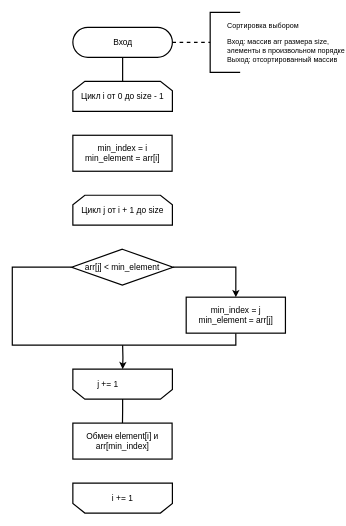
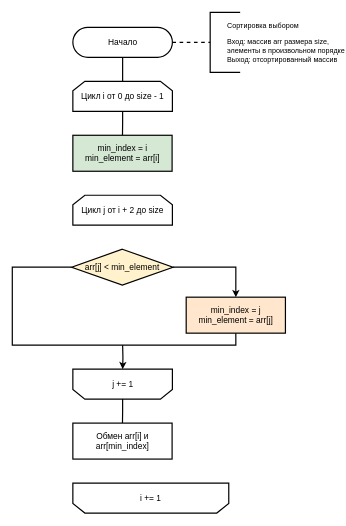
  <mxCell id="0" />
  <mxCell id="1" parent="0" />
  <mxCell id="2" style="edgeStyle=orthogonalEdgeStyle;rounded=0;orthogonalLoop=1;jettySize=auto;html=1;exitX=0.5;exitY=0.5;exitDx=0;exitDy=25;exitPerimeter=0;entryX=0.5;entryY=0;entryDx=0;entryDy=0;endArrow=none;endFill=0;strokeWidth=2;" parent="1" source="4" target="6" edge="1"><mxGeometry relative="1" as="geometry" /></mxCell>
  <mxCell id="3" style="edgeStyle=orthogonalEdgeStyle;rounded=0;orthogonalLoop=1;jettySize=auto;html=1;exitX=1;exitY=0.5;exitDx=0;exitDy=0;exitPerimeter=0;entryX=0;entryY=0.5;entryDx=0;entryDy=0;entryPerimeter=0;endArrow=none;endFill=0;strokeWidth=2;dashed=1;" parent="1" source="4" target="20" edge="1"><mxGeometry relative="1" as="geometry" /></mxCell>
- <mxCell id="4" value="&lt;font style=&quot;font-size: 14px&quot;&gt;Вход&lt;/font&gt;" style="html=1;dashed=0;whitespace=wrap;shape=mxgraph.dfd.start;strokeWidth=2;" parent="1" vertex="1"><mxGeometry x="121" y="45" width="166" height="50" as="geometry" /></mxCell>
+ <mxCell id="4" value="&lt;font style=&quot;font-size: 14px&quot;&gt;Начало&lt;/font&gt;" style="html=1;dashed=0;whitespace=wrap;shape=mxgraph.dfd.start;strokeWidth=2;" parent="1" vertex="1"><mxGeometry x="121" y="45" width="166" height="50" as="geometry" /></mxCell>
+ <mxCell id="5" style="edgeStyle=orthogonalEdgeStyle;rounded=0;orthogonalLoop=1;jettySize=auto;html=1;exitX=0.5;exitY=1;exitDx=0;exitDy=0;entryX=0.5;entryY=0;entryDx=0;entryDy=0;endArrow=none;endFill=0;strokeWidth=2;" parent="1" source="6" target="8" edge="1"><mxGeometry relative="1" as="geometry" /></mxCell>
  <mxCell id="6" value="&lt;font style=&quot;font-size: 14px&quot;&gt;Цикл i от 0 до size - 1&lt;/font&gt;" style="shape=loopLimit;whiteSpace=wrap;html=1;strokeWidth=2;" parent="1" vertex="1"><mxGeometry x="121" y="135" width="166" height="50" as="geometry" /></mxCell>
  <mxCell id="7" style="edgeStyle=orthogonalEdgeStyle;rounded=0;orthogonalLoop=1;jettySize=auto;html=1;exitX=0.5;exitY=1;exitDx=0;exitDy=0;" parent="1" source="6" target="6" edge="1"><mxGeometry relative="1" as="geometry" /></mxCell>
- <mxCell id="8" value="&lt;font style=&quot;font-size: 14px&quot;&gt;min_index = i&lt;br&gt;min_element = arr[i]&lt;br&gt;&lt;/font&gt;" style="rounded=0;whiteSpace=wrap;html=1;strokeWidth=2;" parent="1" vertex="1"><mxGeometry x="121" y="225" width="165.5" height="60" as="geometry" /></mxCell>
+ <mxCell id="8" value="&lt;font style=&quot;font-size: 14px&quot;&gt;min_index = i&lt;br&gt;min_element = arr[i]&lt;br&gt;&lt;/font&gt;" style="rounded=0;whiteSpace=wrap;html=1;strokeWidth=2;fillColor=#d5e8d4;" parent="1" vertex="1"><mxGeometry x="121" y="225" width="165.5" height="60" as="geometry" /></mxCell>
  <mxCell id="9" style="edgeStyle=orthogonalEdgeStyle;rounded=0;orthogonalLoop=1;jettySize=auto;html=1;exitX=1;exitY=0.5;exitDx=0;exitDy=0;entryX=0.5;entryY=0;entryDx=0;entryDy=0;endArrow=classic;endFill=1;strokeWidth=2;" parent="1" source="10" target="13" edge="1"><mxGeometry relative="1" as="geometry" /></mxCell>
- <mxCell id="10" value="&lt;font style=&quot;font-size: 14px&quot;&gt;arr[j] &amp;lt; min_element&lt;/font&gt;" style="rhombus;whiteSpace=wrap;html=1;strokeWidth=2;" parent="1" vertex="1"><mxGeometry x="119" y="415" width="169" height="60" as="geometry" /></mxCell>
- <mxCell id="11" value="&lt;font style=&quot;font-size: 14px&quot;&gt;Цикл j от i + 1 до size&lt;/font&gt;" style="shape=loopLimit;whiteSpace=wrap;html=1;strokeWidth=2;" parent="1" vertex="1"><mxGeometry x="121" y="325" width="166" height="50" as="geometry" /></mxCell>
+ <mxCell id="10" value="&lt;font style=&quot;font-size: 14px&quot;&gt;arr[j] &amp;lt; min_element&lt;/font&gt;" style="rhombus;whiteSpace=wrap;html=1;strokeWidth=2;fillColor=#fff2cc;" parent="1" vertex="1"><mxGeometry x="119" y="415" width="169" height="60" as="geometry" /></mxCell>
+ <mxCell id="11" value="&lt;font style=&quot;font-size: 14px&quot;&gt;Цикл j от i + 2 до size&lt;/font&gt;" style="shape=loopLimit;whiteSpace=wrap;html=1;strokeWidth=2;" parent="1" vertex="1"><mxGeometry x="121" y="325" width="166" height="50" as="geometry" /></mxCell>
  <mxCell id="12" style="edgeStyle=orthogonalEdgeStyle;rounded=0;orthogonalLoop=1;jettySize=auto;html=1;exitX=0.5;exitY=1;exitDx=0;exitDy=0;entryX=0;entryY=0.5;entryDx=0;entryDy=0;endArrow=none;endFill=0;strokeWidth=2;" parent="1" source="13" target="10" edge="1"><mxGeometry relative="1" as="geometry"><Array as="points"><mxPoint x="393" y="575" /><mxPoint x="20" y="575" /><mxPoint x="20" y="445" /></Array></mxGeometry></mxCell>
- <mxCell id="13" value="&lt;font style=&quot;font-size: 14px&quot;&gt;min_index = j&lt;br&gt;min_element = arr[j]&lt;br&gt;&lt;/font&gt;" style="rounded=0;whiteSpace=wrap;html=1;strokeWidth=2;" parent="1" vertex="1"><mxGeometry x="310" y="495" width="165.5" height="60" as="geometry" /></mxCell>
+ <mxCell id="13" value="&lt;font style=&quot;font-size: 14px&quot;&gt;min_index = j&lt;br&gt;min_element = arr[j]&lt;br&gt;&lt;/font&gt;" style="rounded=0;whiteSpace=wrap;html=1;strokeWidth=2;fillColor=#ffe6cc;" parent="1" vertex="1"><mxGeometry x="310" y="495" width="165.5" height="60" as="geometry" /></mxCell>
  <mxCell id="14" style="edgeStyle=orthogonalEdgeStyle;rounded=0;orthogonalLoop=1;jettySize=auto;html=1;exitX=0.5;exitY=1;exitDx=0;exitDy=0;endArrow=classic;endFill=1;strokeWidth=2;entryX=0.5;entryY=1;entryDx=0;entryDy=0;" parent="1" target="16" edge="1"><mxGeometry relative="1" as="geometry"><mxPoint x="204" y="575" as="sourcePoint" /></mxGeometry></mxCell>
  <mxCell id="15" style="edgeStyle=orthogonalEdgeStyle;rounded=0;orthogonalLoop=1;jettySize=auto;html=1;exitX=0.5;exitY=0;exitDx=0;exitDy=0;entryX=0.5;entryY=0;entryDx=0;entryDy=0;endArrow=none;endFill=0;strokeWidth=2;" parent="1" source="16" target="18" edge="1"><mxGeometry relative="1" as="geometry" /></mxCell>
  <mxCell id="16" value="" style="shape=loopLimit;whiteSpace=wrap;html=1;strokeWidth=2;direction=west;" parent="1" vertex="1"><mxGeometry x="121" y="615" width="166" height="50" as="geometry" /></mxCell>
- <mxCell id="17" value="&lt;font style=&quot;font-size: 14px&quot;&gt;j += 1&lt;/font&gt;" style="text;html=1;align=center;verticalAlign=middle;resizable=0;points=[];autosize=1;strokeColor=none;" parent="1" vertex="1"><mxGeometry x="154" y="630" width="50" height="20" as="geometry" /></mxCell>
- <mxCell id="18" value="&lt;font style=&quot;font-size: 14px&quot;&gt;&lt;span&gt;Обмен element[i] и arr[min_index]&lt;/span&gt;&lt;br&gt;&lt;/font&gt;" style="rounded=0;whiteSpace=wrap;html=1;strokeWidth=2;" parent="1" vertex="1"><mxGeometry x="121" y="705" width="165.5" height="60" as="geometry" /></mxCell>
- <mxCell id="19" value="&lt;font style=&quot;font-size: 14px&quot;&gt;i += 1&lt;/font&gt;" style="shape=loopLimit;whiteSpace=wrap;html=1;strokeWidth=2;direction=west;" parent="1" vertex="1"><mxGeometry x="121" y="805" width="166" height="50" as="geometry" /></mxCell>
+ <mxCell id="17" value="&lt;font style=&quot;font-size: 14px&quot;&gt;j += 1&lt;/font&gt;" style="text;html=1;align=center;verticalAlign=middle;resizable=0;points=[];autosize=1;strokeColor=none;" parent="1" vertex="1"><mxGeometry x="179" y="630" width="50" height="20" as="geometry" /></mxCell>
+ <mxCell id="18" value="&lt;font style=&quot;font-size: 14px&quot;&gt;&lt;span&gt;Обмен arr[i] и arr[min_index]&lt;/span&gt;&lt;br&gt;&lt;/font&gt;" style="rounded=0;whiteSpace=wrap;html=1;strokeWidth=2;" parent="1" vertex="1"><mxGeometry x="121" y="705" width="165.5" height="60" as="geometry" /></mxCell>
+ <mxCell id="19" value="&lt;font style=&quot;font-size: 14px&quot;&gt;i += 1&lt;/font&gt;" style="shape=loopLimit;whiteSpace=wrap;html=1;strokeWidth=2;direction=west;" parent="1" vertex="1"><mxGeometry x="121" y="805" width="260" height="50" as="geometry" /></mxCell>
  <mxCell id="20" value="&lt;div&gt;&lt;span&gt;&lt;span style=&quot;white-space: pre&quot;&gt;&#09;&lt;/span&gt;Сортировка выбором&lt;/span&gt;&lt;/div&gt;&lt;div&gt;&lt;span&gt;&lt;br&gt;&lt;/span&gt;&lt;/div&gt;&lt;span style=&quot;white-space: pre&quot;&gt;&#09;&lt;/span&gt;Вход: массив arr размера size,&lt;br&gt;&amp;nbsp;&lt;span style=&quot;white-space: pre&quot;&gt;&#09;&lt;/span&gt;элементы в произвольном порядке&lt;br&gt;&lt;span style=&quot;white-space: pre&quot;&gt;&#09;&lt;/span&gt;Выход: отсортированный массив" style="strokeWidth=2;html=1;shape=mxgraph.flowchart.annotation_1;align=left;pointerEvents=1;" parent="1" vertex="1"><mxGeometry x="350" y="20" width="50" height="100" as="geometry" /></mxCell>
